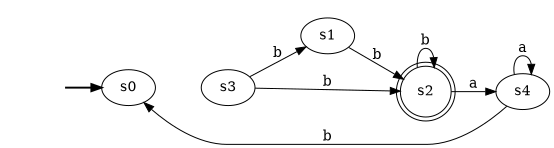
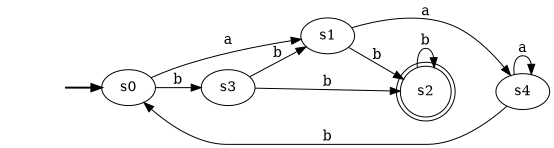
  digraph {
    rankdir=LR
    fake [style=invisible]
    s0 [root=true]
    s1
    s3
    s2 [shape=doublecircle]
    s4
    fake -> s0 [style=bold]
+   s0 -> s1 [label=a]
+   s0 -> s3 [label=b]
    s1 -> s2 [label=b]
-   s2 -> s4 [label=a]
+   s1 -> s4 [label=a]
    s3 -> s1 [label=b]
    s3 -> s2 [label=b]
    s2 -> s2 [label=b]
    s4 -> s0 [label=b]
    s4 -> s4 [label=a]
  }
